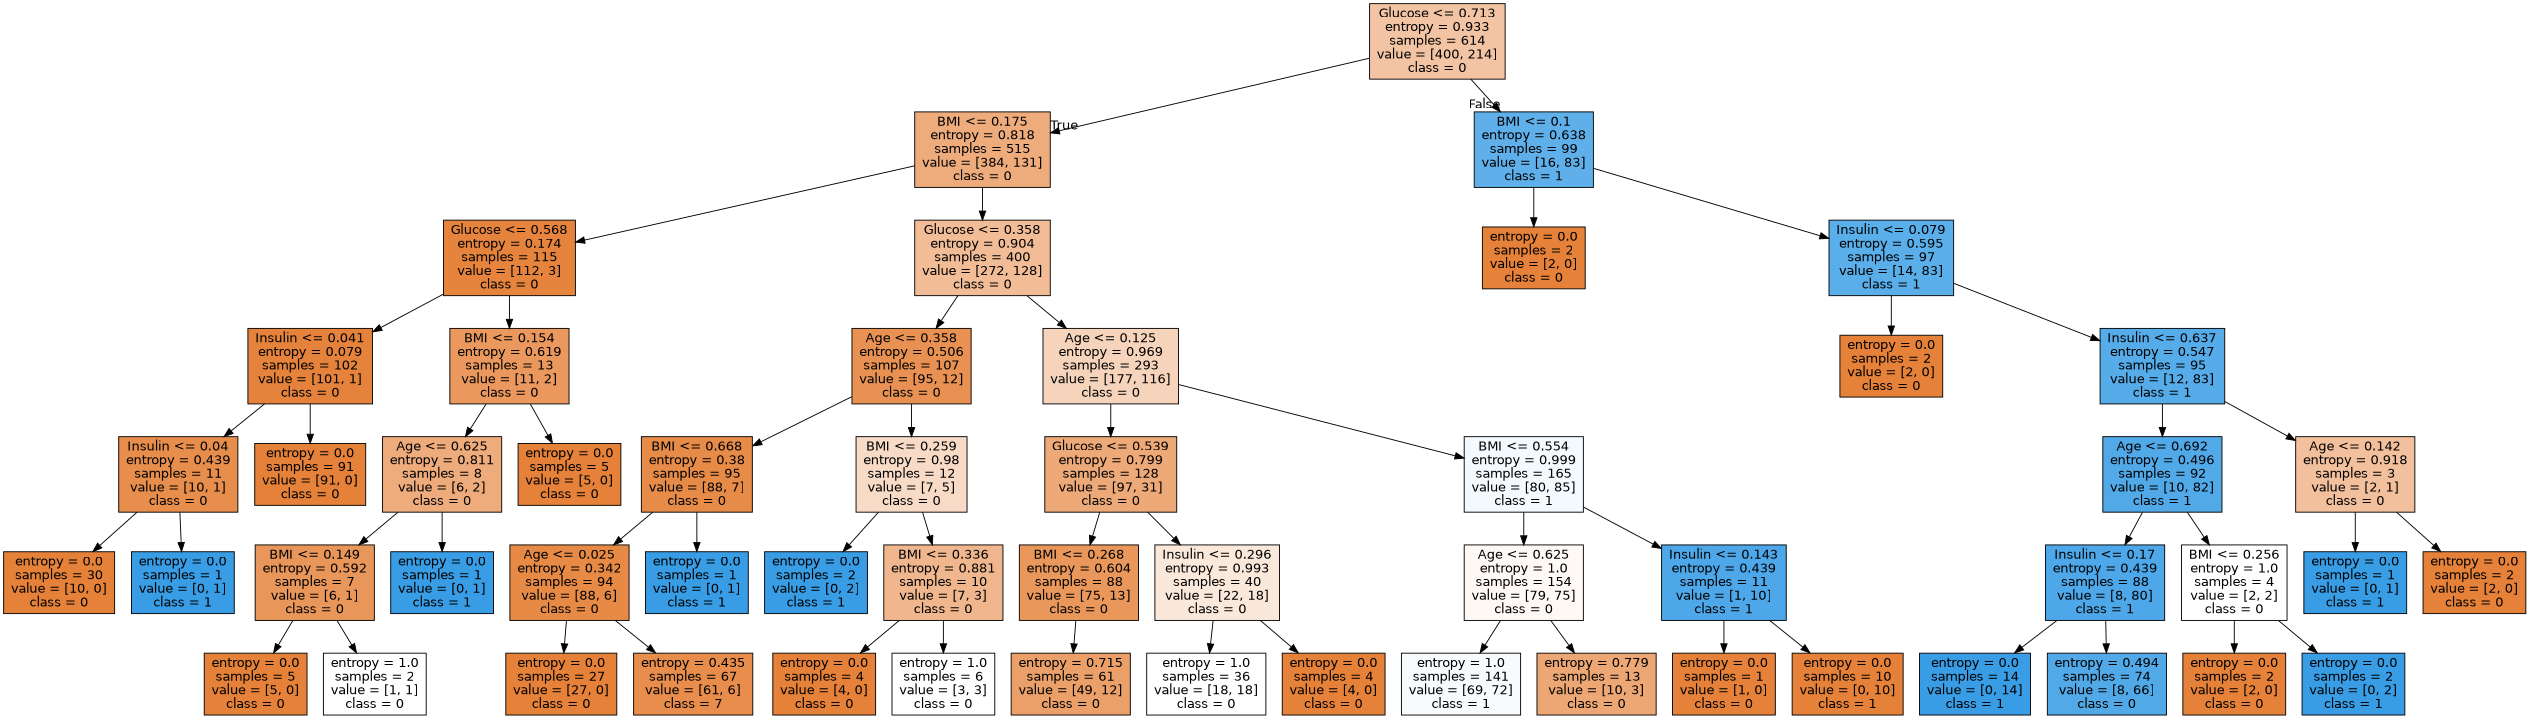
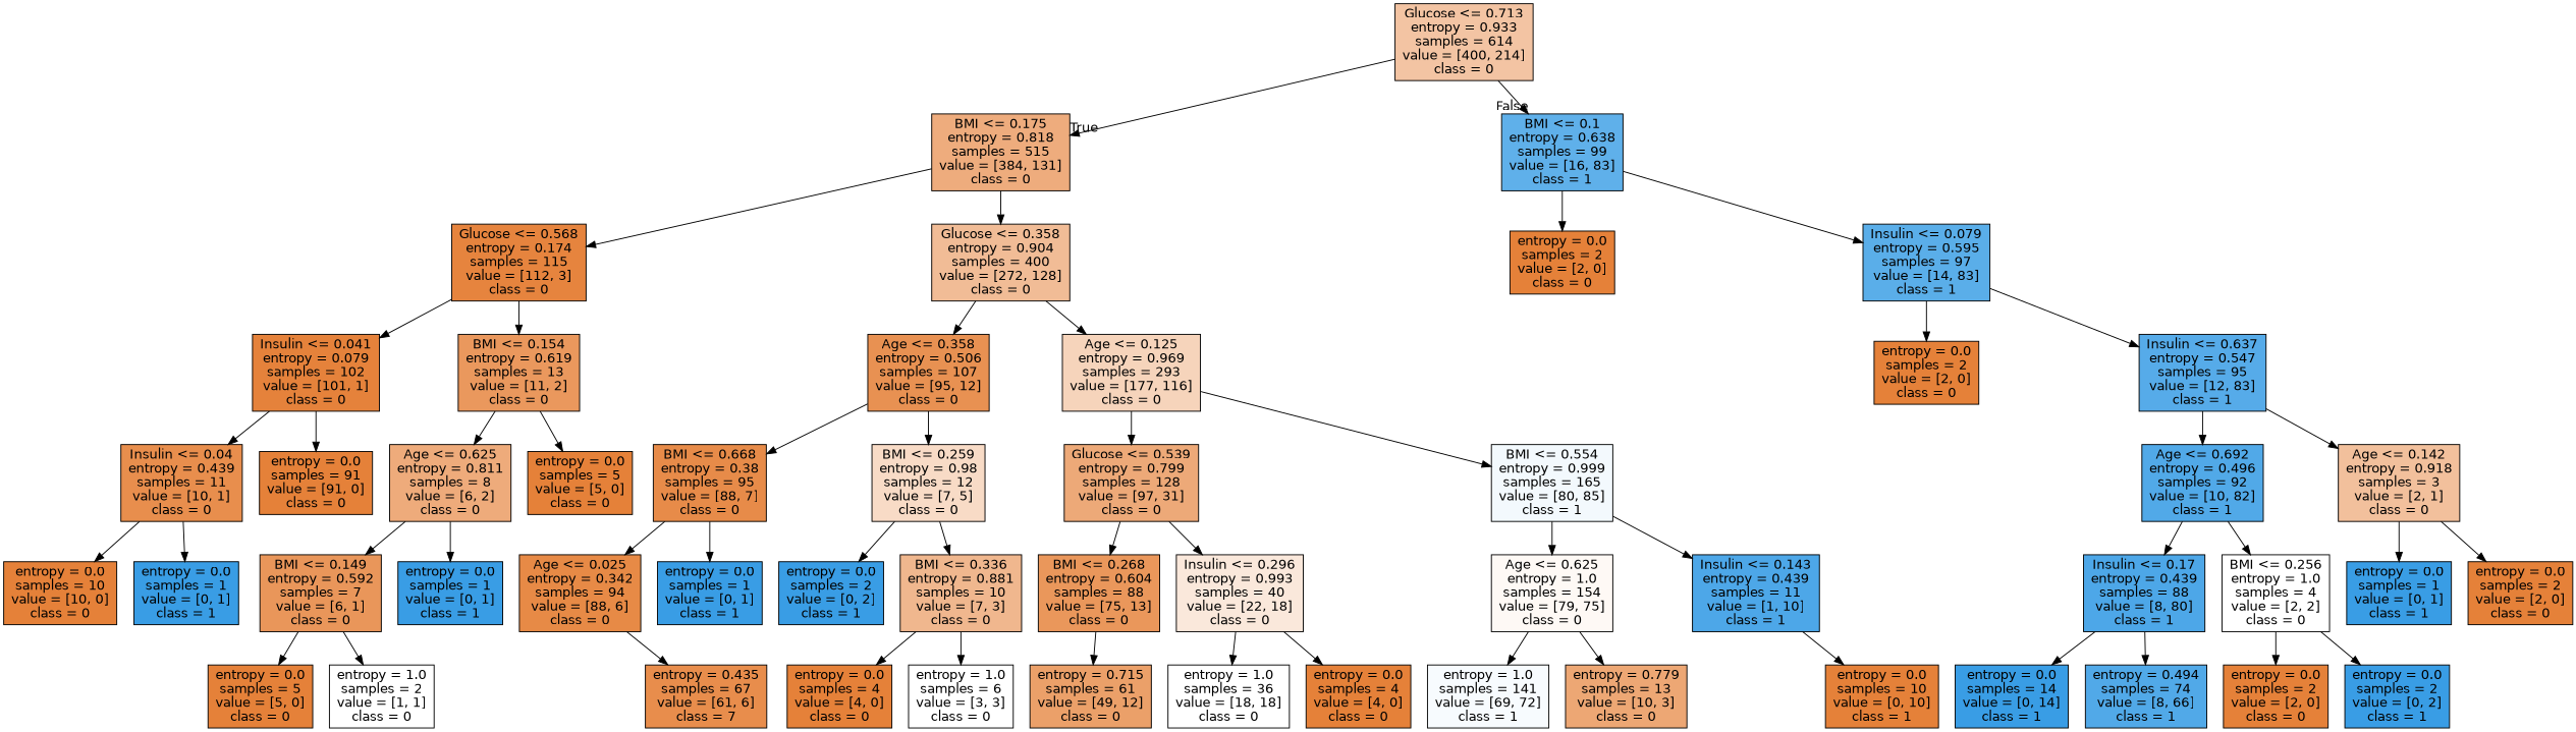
  digraph {
    fontname="DejaVu Sans"
    node [color=black fillcolor="#e58139" fontname="DejaVu Sans" shape=box style=filled]
    edge [fontname="DejaVu Sans"]
    n1 [fillcolor="#f3c4a3" label="Glucose <= 0.713\nentropy = 0.933\nsamples = 614\nvalue = [400, 214]\nclass = 0"]
    n2 [fillcolor="#eeac7d" label="BMI <= 0.175\nentropy = 0.818\nsamples = 515\nvalue = [384, 131]\nclass = 0"]
    n3 [fillcolor="#5fb0ea" label="BMI <= 0.1\nentropy = 0.638\nsamples = 99\nvalue = [16, 83]\nclass = 1"]
    n4 [fillcolor="#e6843e" label="Glucose <= 0.568\nentropy = 0.174\nsamples = 115\nvalue = [112, 3]\nclass = 0"]
    n5 [fillcolor="#f1bc96" label="Glucose <= 0.358\nentropy = 0.904\nsamples = 400\nvalue = [272, 128]\nclass = 0"]
    n6 [label="entropy = 0.0\nsamples = 2\nvalue = [2, 0]\nclass = 0"]
    n7 [fillcolor="#5aaee9" label="Insulin <= 0.079\nentropy = 0.595\nsamples = 97\nvalue = [14, 83]\nclass = 1"]
    n8 [fillcolor="#e5823b" label="Insulin <= 0.041\nentropy = 0.079\nsamples = 102\nvalue = [101, 1]\nclass = 0"]
    n9 [fillcolor="#ea985d" label="BMI <= 0.154\nentropy = 0.619\nsamples = 13\nvalue = [11, 2]\nclass = 0"]
    n10 [fillcolor="#e89152" label="Age <= 0.358\nentropy = 0.506\nsamples = 107\nvalue = [95, 12]\nclass = 0"]
    n11 [fillcolor="#f6d4bb" label="Age <= 0.125\nentropy = 0.969\nsamples = 293\nvalue = [177, 116]\nclass = 0"]
    n12 [fillcolor="#e88e4d" label="Insulin <= 0.04\nentropy = 0.439\nsamples = 11\nvalue = [10, 1]\nclass = 0"]
    n13 [label="entropy = 0.0\nsamples = 91\nvalue = [91, 0]\nclass = 0"]
    n14 [fillcolor="#eeab7b" label="Age <= 0.625\nentropy = 0.811\nsamples = 8\nvalue = [6, 2]\nclass = 0"]
    n15 [label="entropy = 0.0\nsamples = 5\nvalue = [5, 0]\nclass = 0"]
-   n16 [label="entropy = 0.0\nsamples = 30\nvalue = [10, 0]\nclass = 0"]
+   n16 [label="entropy = 0.0\nsamples = 10\nvalue = [10, 0]\nclass = 0"]
    n17 [fillcolor="#399de5" label="entropy = 0.0\nsamples = 1\nvalue = [0, 1]\nclass = 1"]
    n18 [fillcolor="#e9965a" label="BMI <= 0.149\nentropy = 0.592\nsamples = 7\nvalue = [6, 1]\nclass = 0"]
    n19 [fillcolor="#399de5" label="entropy = 0.0\nsamples = 1\nvalue = [0, 1]\nclass = 1"]
    n20 [label="entropy = 0.0\nsamples = 5\nvalue = [5, 0]\nclass = 0"]
    n21 [fillcolor="#ffffff" label="entropy = 1.0\nsamples = 2\nvalue = [1, 1]\nclass = 0"]
    n22 [fillcolor="#e78b49" label="BMI <= 0.668\nentropy = 0.38\nsamples = 95\nvalue = [88, 7]\nclass = 0"]
    n23 [fillcolor="#f8dbc6" label="BMI <= 0.259\nentropy = 0.98\nsamples = 12\nvalue = [7, 5]\nclass = 0"]
    n24 [fillcolor="#eda978" label="Glucose <= 0.539\nentropy = 0.799\nsamples = 128\nvalue = [97, 31]\nclass = 0"]
    n25 [fillcolor="#f3f9fd" label="BMI <= 0.554\nentropy = 0.999\nsamples = 165\nvalue = [80, 85]\nclass = 1"]
    n26 [fillcolor="#e78a46" label="Age <= 0.025\nentropy = 0.342\nsamples = 94\nvalue = [88, 6]\nclass = 0"]
    n27 [fillcolor="#399de5" label="entropy = 0.0\nsamples = 1\nvalue = [0, 1]\nclass = 1"]
    n28 [fillcolor="#399de5" label="entropy = 0.0\nsamples = 2\nvalue = [0, 2]\nclass = 1"]
    n29 [fillcolor="#f0b78e" label="BMI <= 0.336\nentropy = 0.881\nsamples = 10\nvalue = [7, 3]\nclass = 0"]
-   n30 [label="entropy = 0.0\nsamples = 27\nvalue = [27, 0]\nclass = 0"]
    n31 [fillcolor="#e88d4c" label="entropy = 0.435\nsamples = 67\nvalue = [61, 6]\nclass = 7"]
    n32 [label="entropy = 0.0\nsamples = 4\nvalue = [4, 0]\nclass = 0"]
    n33 [fillcolor="#ffffff" label="entropy = 1.0\nsamples = 6\nvalue = [3, 3]\nclass = 0"]
    n34 [fillcolor="#ea975b" label="BMI <= 0.268\nentropy = 0.604\nsamples = 88\nvalue = [75, 13]\nclass = 0"]
    n35 [fillcolor="#fae8db" label="Insulin <= 0.296\nentropy = 0.993\nsamples = 40\nvalue = [22, 18]\nclass = 0"]
    n36 [fillcolor="#fef9f5" label="Age <= 0.625\nentropy = 1.0\nsamples = 154\nvalue = [79, 75]\nclass = 0"]
    n37 [fillcolor="#4da7e8" label="Insulin <= 0.143\nentropy = 0.439\nsamples = 11\nvalue = [1, 10]\nclass = 1"]
    n38 [fillcolor="#eba069" label="entropy = 0.715\nsamples = 61\nvalue = [49, 12]\nclass = 0"]
    n39 [fillcolor="#ffffff" label="entropy = 1.0\nsamples = 36\nvalue = [18, 18]\nclass = 0"]
    n40 [label="entropy = 0.0\nsamples = 4\nvalue = [4, 0]\nclass = 0"]
    n41 [fillcolor="#f7fbfe" label="entropy = 1.0\nsamples = 141\nvalue = [69, 72]\nclass = 1"]
    n42 [fillcolor="#eda774" label="entropy = 0.779\nsamples = 13\nvalue = [10, 3]\nclass = 0"]
-   n43 [label="entropy = 0.0\nsamples = 1\nvalue = [1, 0]\nclass = 0"]
    n44 [label="entropy = 0.0\nsamples = 10\nvalue = [0, 10]\nclass = 1"]
    n45 [label="entropy = 0.0\nsamples = 2\nvalue = [2, 0]\nclass = 0"]
    n46 [fillcolor="#56abe9" label="Insulin <= 0.637\nentropy = 0.547\nsamples = 95\nvalue = [12, 83]\nclass = 1"]
    n47 [fillcolor="#51a9e8" label="Age <= 0.692\nentropy = 0.496\nsamples = 92\nvalue = [10, 82]\nclass = 1"]
    n48 [fillcolor="#f2c09c" label="Age <= 0.142\nentropy = 0.918\nsamples = 3\nvalue = [2, 1]\nclass = 0"]
    n49 [fillcolor="#4da7e8" label="Insulin <= 0.17\nentropy = 0.439\nsamples = 88\nvalue = [8, 80]\nclass = 1"]
    n50 [fillcolor="#ffffff" label="BMI <= 0.256\nentropy = 1.0\nsamples = 4\nvalue = [2, 2]\nclass = 0"]
    n51 [fillcolor="#399de5" label="entropy = 0.0\nsamples = 1\nvalue = [0, 1]\nclass = 1"]
    n52 [label="entropy = 0.0\nsamples = 2\nvalue = [2, 0]\nclass = 0"]
    n53 [fillcolor="#399de5" label="entropy = 0.0\nsamples = 14\nvalue = [0, 14]\nclass = 1"]
-   n54 [fillcolor="#51a9e8" label="entropy = 0.494\nsamples = 74\nvalue = [8, 66]\nclass = 0"]
+   n54 [fillcolor="#51a9e8" label="entropy = 0.494\nsamples = 74\nvalue = [8, 66]\nclass = 1"]
    n55 [label="entropy = 0.0\nsamples = 2\nvalue = [2, 0]\nclass = 0"]
    n56 [fillcolor="#399de5" label="entropy = 0.0\nsamples = 2\nvalue = [0, 2]\nclass = 1"]
    n1 -> n2 [headlabel=True labelangle=45 labeldistance=2.5]
    n1 -> n3 [headlabel=False labelangle=-45 labeldistance=2.5]
    n2 -> n4
    n2 -> n5
    n3 -> n6
    n3 -> n7
    n4 -> n8
    n4 -> n9
    n5 -> n10
    n5 -> n11
    n7 -> n45
    n7 -> n46
    n8 -> n12
    n8 -> n13
    n9 -> n14
    n9 -> n15
    n10 -> n22
    n10 -> n23
    n11 -> n24
    n11 -> n25
    n12 -> n16
    n12 -> n17
    n14 -> n18
    n14 -> n19
    n18 -> n20
    n18 -> n21
    n22 -> n26
    n22 -> n27
    n23 -> n28
    n23 -> n29
    n24 -> n34
    n24 -> n35
    n25 -> n36
    n25 -> n37
-   n26 -> n30
    n26 -> n31
    n29 -> n32
    n29 -> n33
    n34 -> n38
    n35 -> n39
    n35 -> n40
    n36 -> n41
    n36 -> n42
-   n37 -> n43
    n37 -> n44
    n46 -> n47
    n46 -> n48
    n47 -> n49
    n47 -> n50
    n48 -> n51
    n48 -> n52
    n49 -> n53
    n49 -> n54
    n50 -> n55
    n50 -> n56
  }
